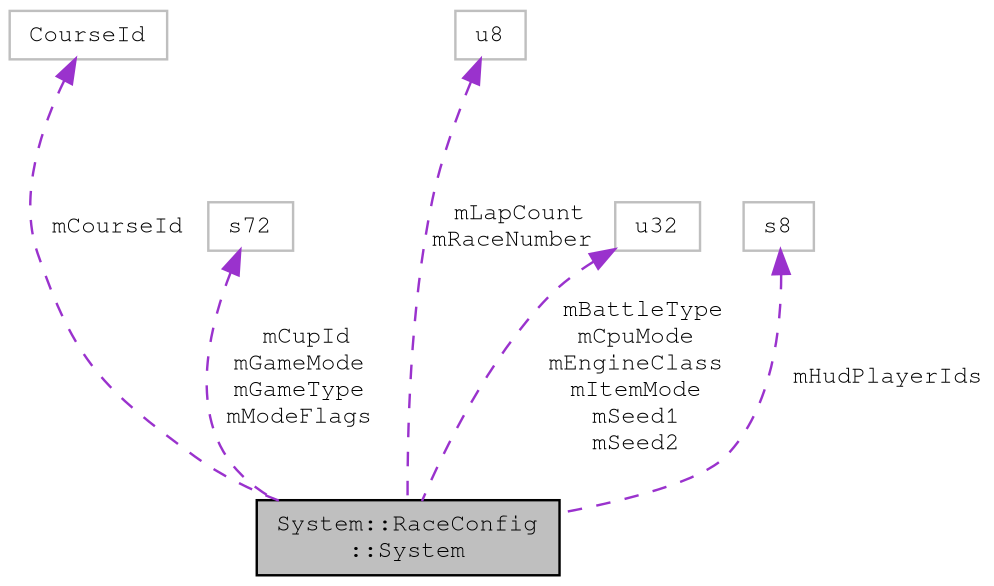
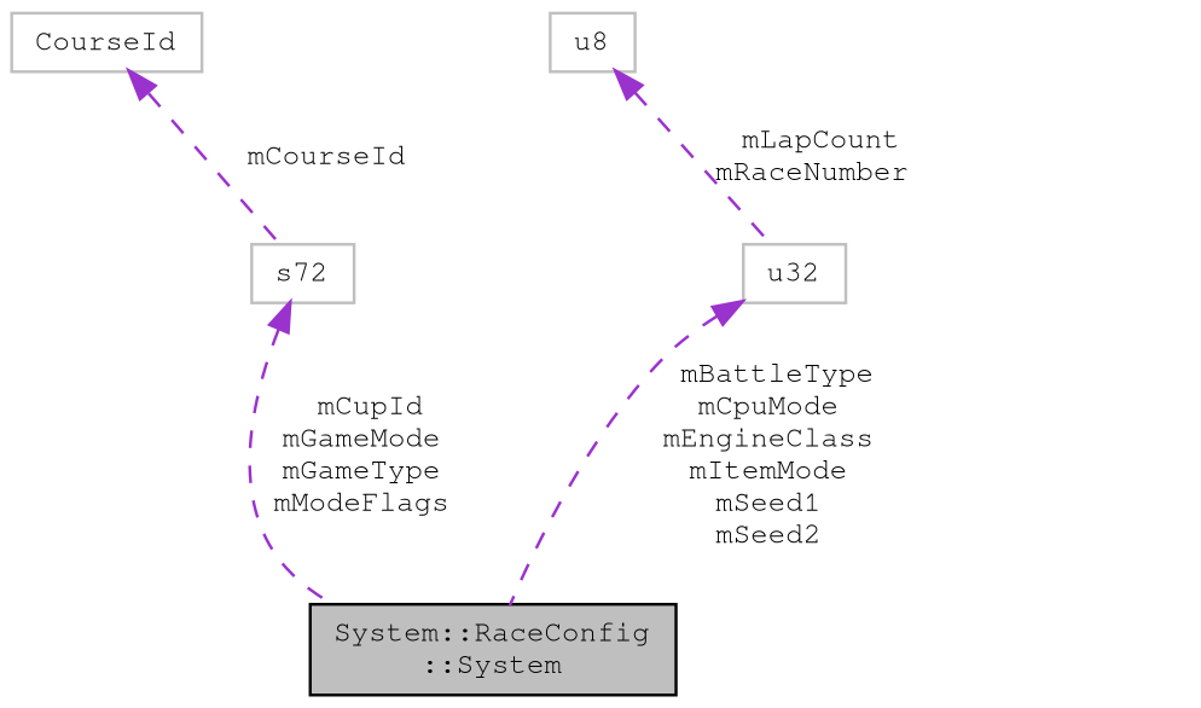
  digraph {
    node [color=grey75 fillcolor=white fontname=FreeMono fontsize=10 shape=record style=filled]
    edge [color=darkorchid3 dir=back fontname=FreeMono fontsize=10 labelfontname=FreeMono labelfontsize=10 style=dashed]
    n1 [color=black fillcolor=grey75 fontcolor=black height=0.2 label="System::RaceConfig\l::System" width=0.4]
    n2 [height=0.2 label=CourseId width=0.4]
    n3 [height=0.2 label=u32 width=0.4]
    n4 [height=0.2 label=s72 width=0.4]
-   n5 [height=0.2 label=s8 width=0.4]
    n6 [height=0.2 label=u8 width=0.4]
-   n2 -> n1 [label=" mCourseId"]
+   n2 -> n4 [label=" mCourseId"]
    n3 -> n1 [label=" mBattleType\nmCpuMode\nmEngineClass\nmItemMode\nmSeed1\nmSeed2"]
    n4 -> n1 [label=" mCupId\nmGameMode\nmGameType\nmModeFlags"]
-   n5 -> n1 [label=" mHudPlayerIds"]
-   n6 -> n1 [label=" mLapCount\nmRaceNumber"]
+   n6 -> n3 [label=" mLapCount\nmRaceNumber"]
  }
